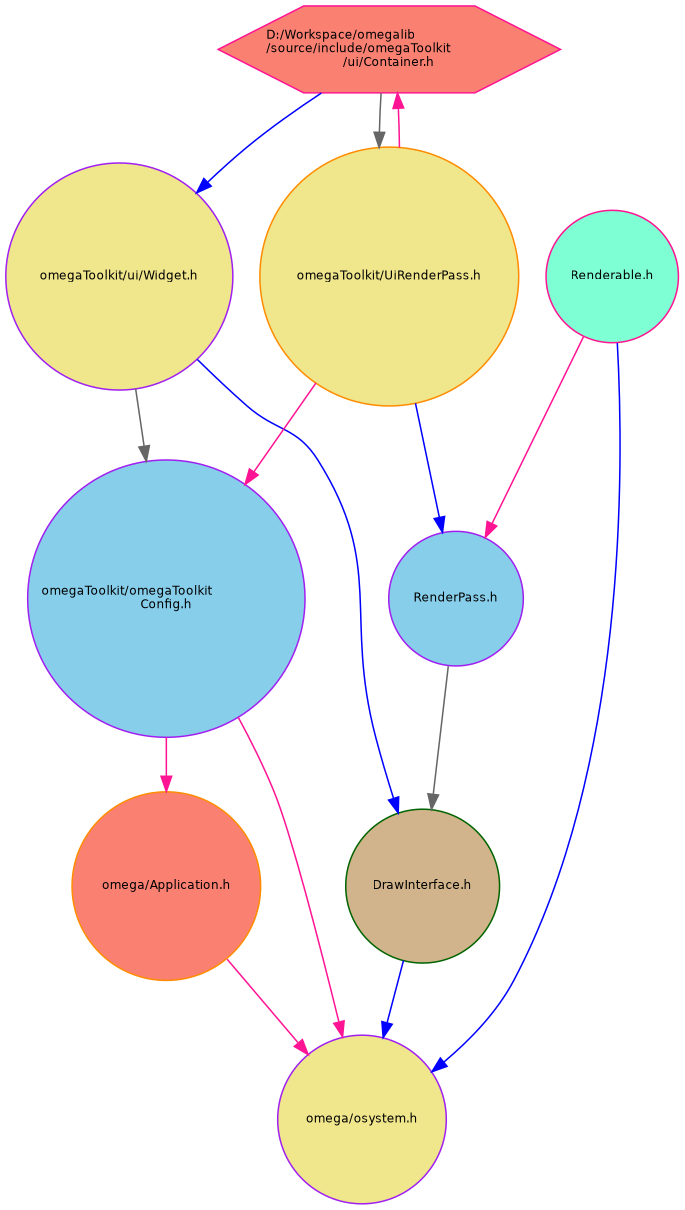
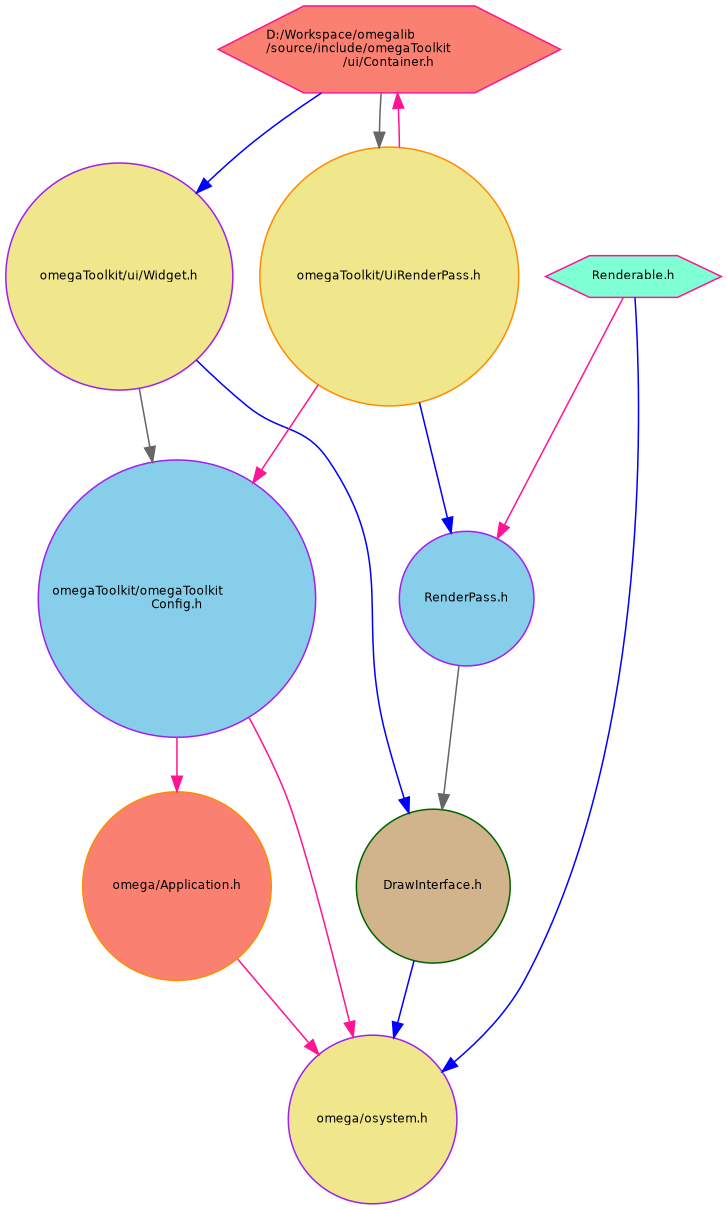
  digraph {
    fontname="DejaVu Sans"
    node [color=purple fillcolor=khaki fontname="DejaVu Sans" fontsize=8 shape=circle style=filled]
    edge [color=deeppink fontname="DejaVu Sans" fontsize=8 labelfontname="FreeSans.ttf" labelfontsize=8 style=solid]
    n1 [color=deeppink fillcolor=salmon fontcolor=black height=0.2 label="D:/Workspace/omegalib\l/source/include/omegaToolkit\l/ui/Container.h" shape=hexagon width=0.4]
    n2 [height=0.2 label="omegaToolkit/ui/Widget.h" width=0.4]
    n3 [color=darkorange height=0.2 label="omegaToolkit/UiRenderPass.h" width=0.4]
    n4 [fillcolor=skyblue height=0.2 label="omegaToolkit/omegaToolkit\lConfig.h" width=0.4]
    n5 [color=darkgreen fillcolor=tan height=0.2 label="DrawInterface.h" width=0.4]
    n6 [fillcolor=skyblue height=0.2 label="RenderPass.h" width=0.4]
    n7 [height=0.2 label="omega/osystem.h" width=0.4]
    n8 [color=darkorange fillcolor=salmon height=0.2 label="omega/Application.h" width=0.4]
-   n9 [color=deeppink fillcolor=aquamarine height=0.2 label="Renderable.h" width=0.4]
+   n9 [color=deeppink fillcolor=aquamarine height=0.2 label="Renderable.h" shape=hexagon width=0.4]
    n1 -> n2 [color=blue]
    n1 -> n3 [color=gray40]
    n2 -> n4 [color=gray40]
    n2 -> n5 [color=blue]
    n3 -> n1
    n3 -> n4
    n3 -> n6 [color=blue]
    n4 -> n7
    n4 -> n8
    n5 -> n7 [color=blue]
    n6 -> n5 [color=gray40]
    n8 -> n7
    n9 -> n6
    n9 -> n7 [color=blue]
  }
